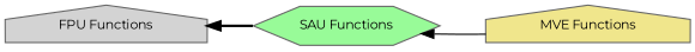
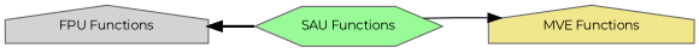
  digraph {
    fontname=Montserrat
    rankdir=LR
    node [color=grey40 fontname=Montserrat fontsize=10 shape=house style=filled]
    edge [dir=back fontname=Montserrat fontsize=10 labelfontname=Helvetica labelfontsize=10 shape=plaintext]
    n1 [fillcolor=lightgrey height=0.2 label="FPU Functions" width=0.4]
    n2 [fillcolor=palegreen height=0.2 label="SAU Functions" shape=hexagon width=0.4]
    n3 [color=gray40 fillcolor=khaki fontcolor=black height=0.2 label="MVE Functions" width=0.4]
    n1 -> n2 [style=bold]
-   n2 -> n3 [style=solid]
+   n3 -> n2 [style=solid]
  }
